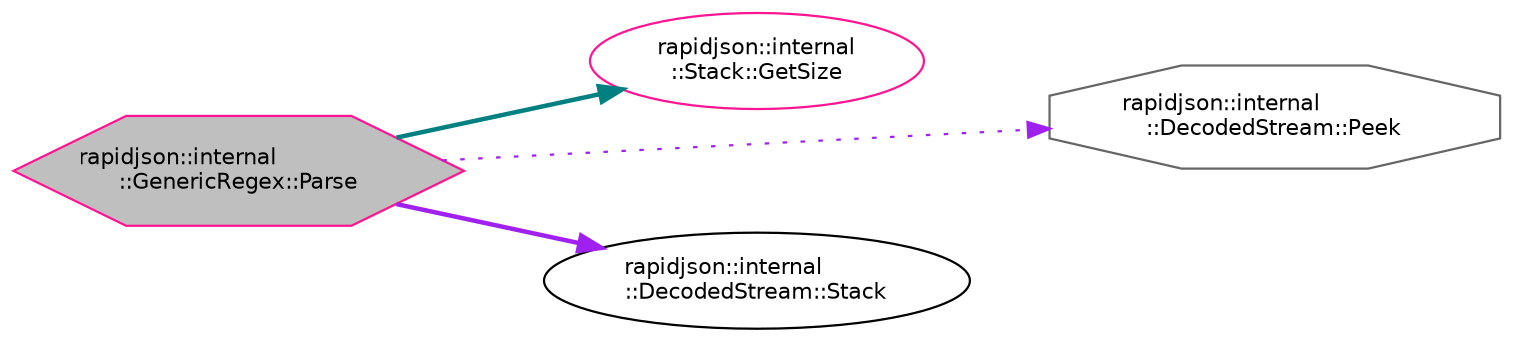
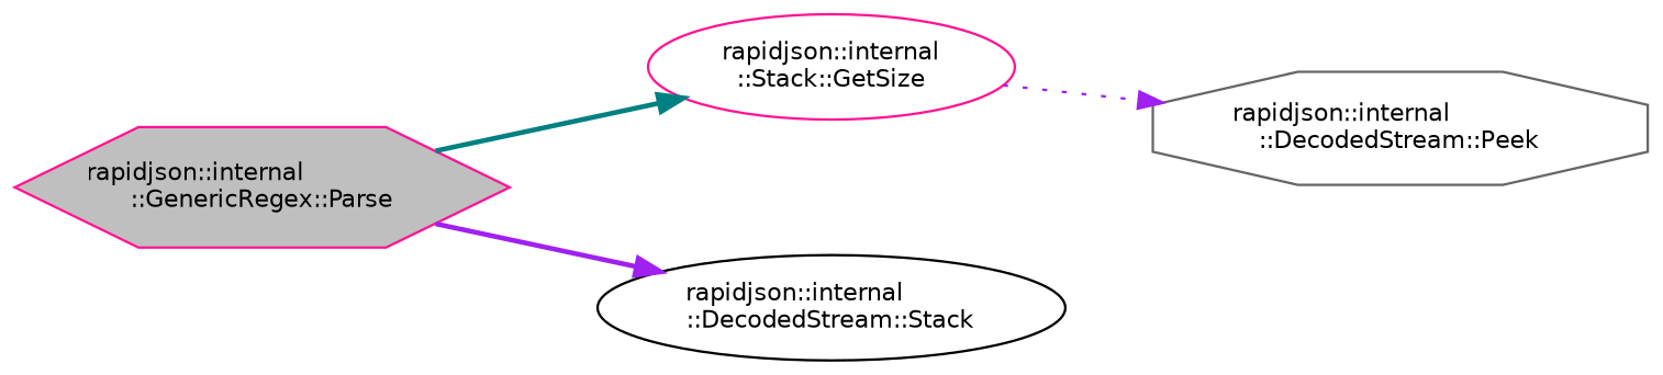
  digraph {
    fontname="DejaVu Sans"
    rankdir=LR
    node [color=deeppink fillcolor=white fontname="DejaVu Sans" fontsize=10 shape=ellipse style=filled]
    edge [color=purple fontname="DejaVu Sans" fontsize=10 labelfontname=Helvetica labelfontsize=10 style=bold]
    n1 [fillcolor=grey75 fontcolor=black height=0.2 label="rapidjson::internal\l::GenericRegex::Parse" shape=hexagon width=0.4]
    n2 [height=0.2 label="rapidjson::internal\l::Stack::GetSize" width=0.4]
    n3 [color=gray40 height=0.2 label="rapidjson::internal\l::DecodedStream::Peek" shape=octagon width=0.4]
    n4 [color=black height=0.2 label="rapidjson::internal\l::DecodedStream::Stack" width=0.4]
    n1 -> n2 [color=teal]
-   n1 -> n3 [style=dotted]
+   n2 -> n3 [style=dotted]
    n1 -> n4
  }
